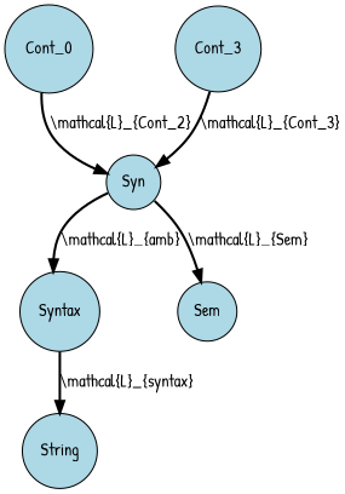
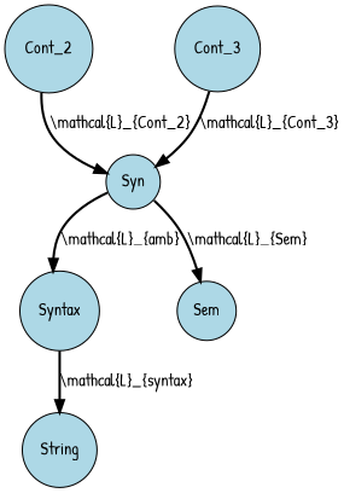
  strict digraph {
    fontname="Patrick Hand"
    node [fillcolor=lightblue fontname="Patrick Hand" shape=circle style=filled]
    edge [fontname="Patrick Hand" style=bold]
    Syn
    Syntax
    Sem
    String
-   Cont_2 [label=Cont_0]
+   Cont_2
    Cont_3
    Syn -> Syntax [label="\\mathcal{L}_{amb}"]
    Syn -> Sem [label="\\mathcal{L}_{Sem}"]
    Syntax -> String [label="\\mathcal{L}_{syntax}"]
    Cont_2 -> Syn [label="\\mathcal{L}_{Cont_2}"]
    Cont_3 -> Syn [label="\\mathcal{L}_{Cont_3}"]
  }
